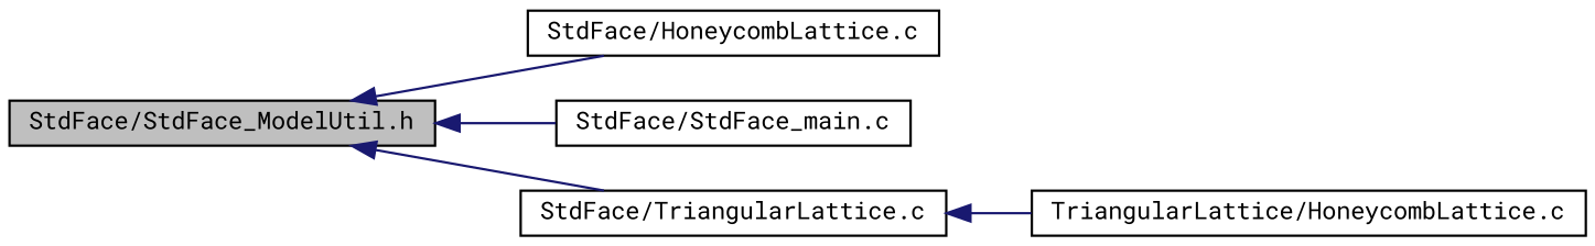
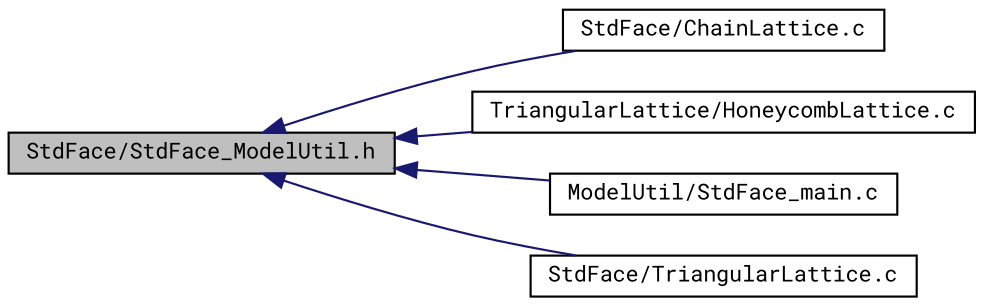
  digraph {
    fontname="Roboto Mono"
    rankdir=LR
    node [color=black fillcolor=white fontname="Roboto Mono" fontsize=10 shape=record style=filled]
    edge [color=midnightblue dir=back fontname="Roboto Mono" fontsize=10 labelfontname=Helvetica labelfontsize=10 style=solid]
    n1 [fillcolor=grey75 fontcolor=black height=0.2 label="StdFace/StdFace_ModelUtil.h" width=0.4]
-   n2 [height=0.2 label="StdFace/HoneycombLattice.c" width=0.4]
+   n2 [height=0.2 label="StdFace/ChainLattice.c" width=0.4]
    n3 [height=0.2 label="TriangularLattice/HoneycombLattice.c" width=0.4]
-   n4 [height=0.2 label="StdFace/StdFace_main.c" width=0.4]
+   n4 [height=0.2 label="ModelUtil/StdFace_main.c" width=0.4]
    n5 [height=0.2 label="StdFace/TriangularLattice.c" width=0.4]
    n1 -> n2
-   n5 -> n3
+   n1 -> n3
    n1 -> n4
    n1 -> n5
  }
